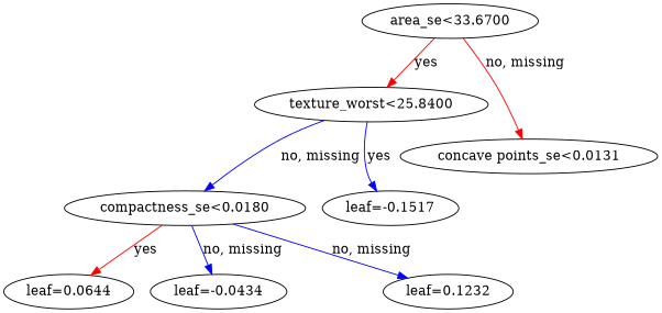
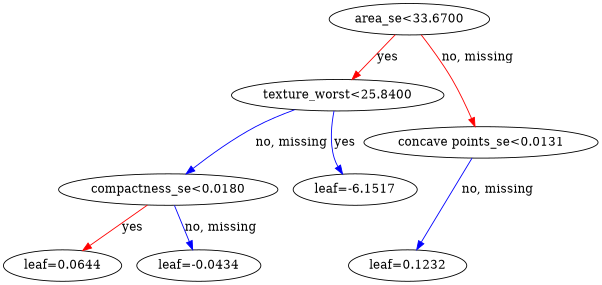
  digraph {
    rankdir=UD
    edge [color="#0000FF"]
    n1 [label="area_se<33.6700"]
    n2 [label="texture_worst<25.8400"]
    n3 [label="concave points_se<0.0131"]
-   n4 [label="leaf=-0.1517"]
+   n4 [label="leaf=-6.1517"]
    n5 [label="compactness_se<0.0180"]
    n6 [label="leaf=0.1232"]
    n7 [label="leaf=0.0644"]
    n8 [label="leaf=-0.0434"]
    n1 -> n2 [color="#FF0000" label=yes]
    n1 -> n3 [color="#FF0000" label="no, missing"]
    n2 -> n4 [label=yes]
    n2 -> n5 [label="no, missing"]
-   n5 -> n6 [label="no, missing"]
+   n3 -> n6 [label="no, missing"]
    n5 -> n7 [color="#FF0000" label=yes]
    n5 -> n8 [label="no, missing"]
  }
